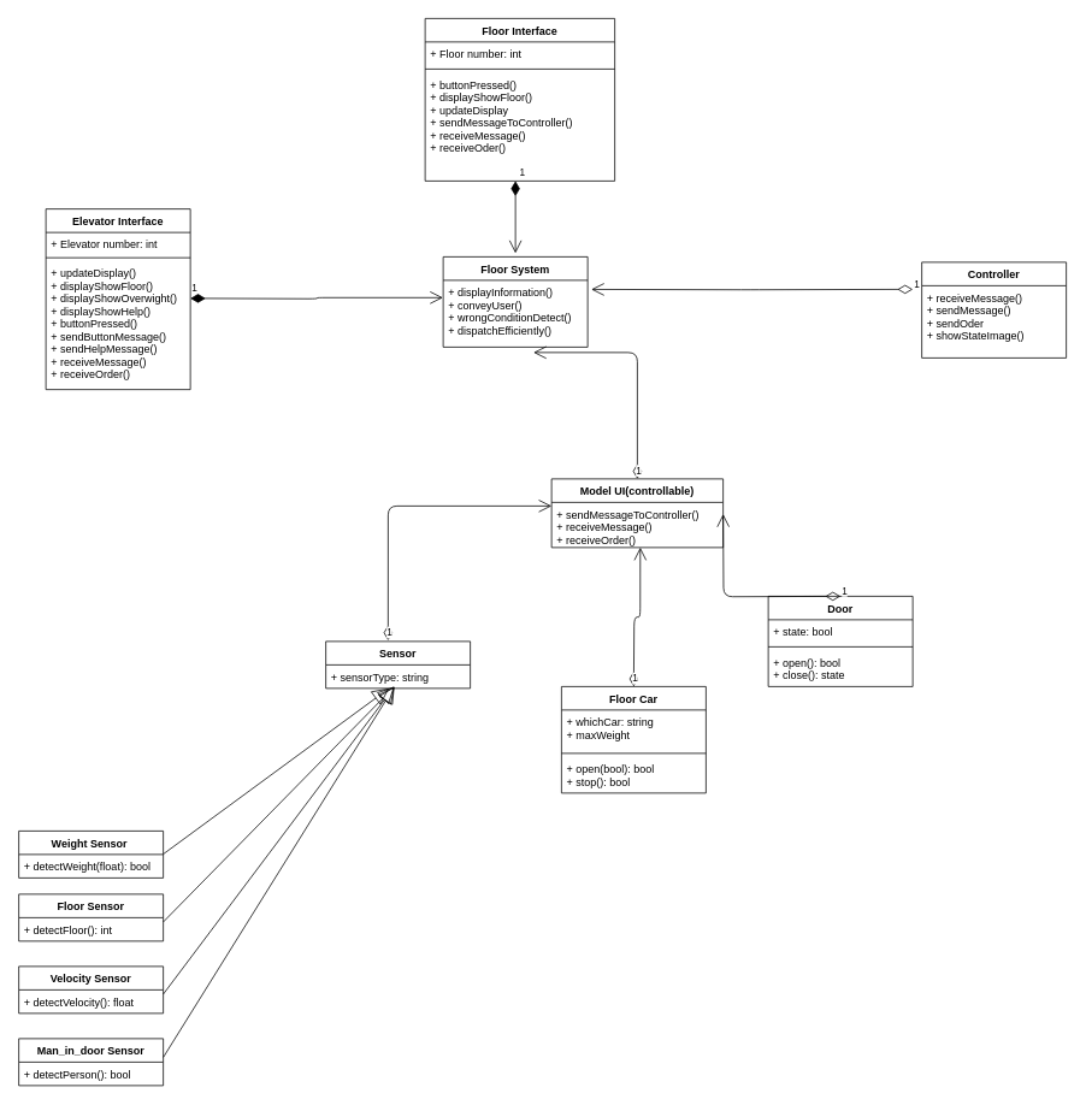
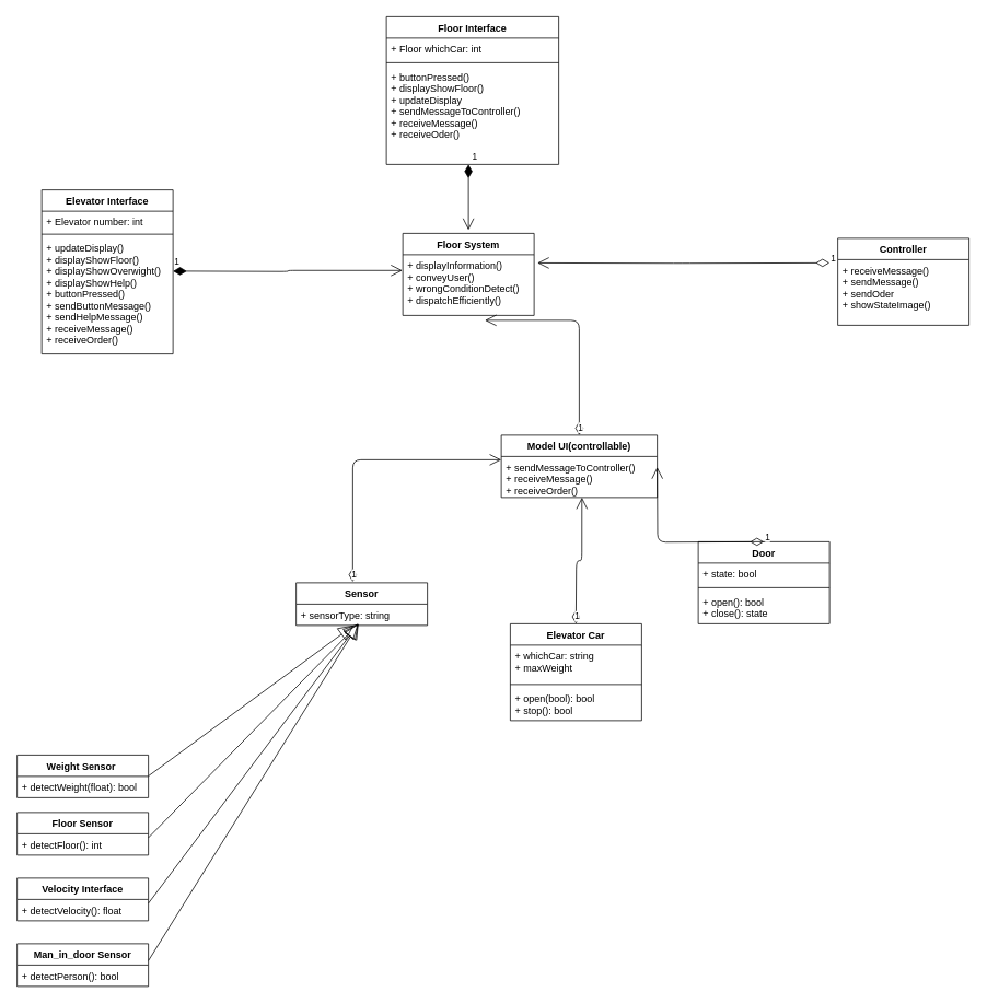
  <mxCell id="0" />
  <mxCell id="1" parent="0" />
  <mxCell id="2" value="Elevator Interface" style="swimlane;fontStyle=1;align=center;verticalAlign=top;childLayout=stackLayout;horizontal=1;startSize=26;horizontalStack=0;resizeParent=1;resizeParentMax=0;resizeLast=0;collapsible=1;marginBottom=0;" vertex="1" parent="1"><mxGeometry x="50" y="231" width="160" height="200" as="geometry" /></mxCell>
  <mxCell id="3" value="+ Elevator number: int" style="text;strokeColor=none;fillColor=none;align=left;verticalAlign=top;spacingLeft=4;spacingRight=4;overflow=hidden;rotatable=0;points=[[0,0.5],[1,0.5]];portConstraint=eastwest;" vertex="1" parent="2"><mxGeometry y="26" width="160" height="24" as="geometry" /></mxCell>
  <mxCell id="4" value="" style="line;strokeWidth=1;fillColor=none;align=left;verticalAlign=middle;spacingTop=-1;spacingLeft=3;spacingRight=3;rotatable=0;labelPosition=right;points=[];portConstraint=eastwest;" vertex="1" parent="2"><mxGeometry y="50" width="160" height="8" as="geometry" /></mxCell>
  <mxCell id="5" value="+ updateDisplay()&#10;+ displayShowFloor()&#10;+ displayShowOverwight()&#10;+ displayShowHelp()&#10;+ buttonPressed()&#10;+ sendButtonMessage()&#10;+ sendHelpMessage()&#10;+ receiveMessage()&#10;+ receiveOrder()" style="text;strokeColor=none;fillColor=none;align=left;verticalAlign=top;spacingLeft=4;spacingRight=4;overflow=hidden;rotatable=0;points=[[0,0.5],[1,0.5]];portConstraint=eastwest;" vertex="1" parent="2"><mxGeometry y="58" width="160" height="142" as="geometry" /></mxCell>
  <mxCell id="6" value="Floor Interface" style="swimlane;fontStyle=1;align=center;verticalAlign=top;childLayout=stackLayout;horizontal=1;startSize=26;horizontalStack=0;resizeParent=1;resizeParentMax=0;resizeLast=0;collapsible=1;marginBottom=0;" vertex="1" parent="1"><mxGeometry x="470" y="20" width="210" height="180" as="geometry" /></mxCell>
- <mxCell id="7" value="+ Floor number: int" style="text;strokeColor=none;fillColor=none;align=left;verticalAlign=top;spacingLeft=4;spacingRight=4;overflow=hidden;rotatable=0;points=[[0,0.5],[1,0.5]];portConstraint=eastwest;" vertex="1" parent="6"><mxGeometry y="26" width="210" height="26" as="geometry" /></mxCell>
+ <mxCell id="7" value="+ Floor whichCar: int" style="text;strokeColor=none;fillColor=none;align=left;verticalAlign=top;spacingLeft=4;spacingRight=4;overflow=hidden;rotatable=0;points=[[0,0.5],[1,0.5]];portConstraint=eastwest;" vertex="1" parent="6"><mxGeometry y="26" width="210" height="26" as="geometry" /></mxCell>
  <mxCell id="8" value="" style="line;strokeWidth=1;fillColor=none;align=left;verticalAlign=middle;spacingTop=-1;spacingLeft=3;spacingRight=3;rotatable=0;labelPosition=right;points=[];portConstraint=eastwest;" vertex="1" parent="6"><mxGeometry y="52" width="210" height="8" as="geometry" /></mxCell>
  <mxCell id="9" value="+ buttonPressed()&#10;+ displayShowFloor()&#10;+ updateDisplay&#10;+ sendMessageToController()&#10;+ receiveMessage()&#10;+ receiveOder()" style="text;strokeColor=none;fillColor=none;align=left;verticalAlign=top;spacingLeft=4;spacingRight=4;overflow=hidden;rotatable=0;points=[[0,0.5],[1,0.5]];portConstraint=eastwest;" vertex="1" parent="6"><mxGeometry y="60" width="210" height="120" as="geometry" /></mxCell>
  <mxCell id="10" value="Model UI(controllable)" style="swimlane;fontStyle=1;align=center;verticalAlign=top;childLayout=stackLayout;horizontal=1;startSize=26;horizontalStack=0;resizeParent=1;resizeParentMax=0;resizeLast=0;collapsible=1;marginBottom=0;" vertex="1" parent="1"><mxGeometry x="610" y="530" width="190" height="76" as="geometry" /></mxCell>
  <mxCell id="11" value="+ sendMessageToController()&#10;+ receiveMessage()&#10;+ receiveOrder()" style="text;strokeColor=none;fillColor=none;align=left;verticalAlign=top;spacingLeft=4;spacingRight=4;overflow=hidden;rotatable=0;points=[[0,0.5],[1,0.5]];portConstraint=eastwest;" vertex="1" parent="10"><mxGeometry y="26" width="190" height="50" as="geometry" /></mxCell>
  <mxCell id="12" value="Controller&#10;" style="swimlane;fontStyle=1;align=center;verticalAlign=top;childLayout=stackLayout;horizontal=1;startSize=26;horizontalStack=0;resizeParent=1;resizeParentMax=0;resizeLast=0;collapsible=1;marginBottom=0;" vertex="1" parent="1"><mxGeometry x="1020" y="290" width="160" height="106" as="geometry" /></mxCell>
  <mxCell id="13" value="+ receiveMessage()&#10;+ sendMessage()&#10;+ sendOder&#10;+ showStateImage()" style="text;strokeColor=none;fillColor=none;align=left;verticalAlign=top;spacingLeft=4;spacingRight=4;overflow=hidden;rotatable=0;points=[[0,0.5],[1,0.5]];portConstraint=eastwest;" vertex="1" parent="12"><mxGeometry y="26" width="160" height="80" as="geometry" /></mxCell>
  <mxCell id="14" value="Sensor" style="swimlane;fontStyle=1;align=center;verticalAlign=top;childLayout=stackLayout;horizontal=1;startSize=26;horizontalStack=0;resizeParent=1;resizeParentMax=0;resizeLast=0;collapsible=1;marginBottom=0;" vertex="1" parent="1"><mxGeometry x="360" y="710" width="160" height="52" as="geometry" /></mxCell>
  <mxCell id="15" value="+ sensorType: string" style="text;strokeColor=none;fillColor=none;align=left;verticalAlign=top;spacingLeft=4;spacingRight=4;overflow=hidden;rotatable=0;points=[[0,0.5],[1,0.5]];portConstraint=eastwest;" vertex="1" parent="14"><mxGeometry y="26" width="160" height="26" as="geometry" /></mxCell>
- <mxCell id="16" value="Floor Car" style="swimlane;fontStyle=1;align=center;verticalAlign=top;childLayout=stackLayout;horizontal=1;startSize=26;horizontalStack=0;resizeParent=1;resizeParentMax=0;resizeLast=0;collapsible=1;marginBottom=0;" vertex="1" parent="1"><mxGeometry x="621" y="760" width="160" height="118" as="geometry" /></mxCell>
+ <mxCell id="16" value="Elevator Car" style="swimlane;fontStyle=1;align=center;verticalAlign=top;childLayout=stackLayout;horizontal=1;startSize=26;horizontalStack=0;resizeParent=1;resizeParentMax=0;resizeLast=0;collapsible=1;marginBottom=0;" vertex="1" parent="1"><mxGeometry x="621" y="760" width="160" height="118" as="geometry" /></mxCell>
  <mxCell id="17" value="1" style="endArrow=open;html=1;endSize=12;startArrow=diamondThin;startSize=14;startFill=0;edgeStyle=orthogonalEdgeStyle;align=left;verticalAlign=bottom;entryX=0.517;entryY=0.999;entryDx=0;entryDy=0;entryPerimeter=0;" edge="1" parent="16" target="11"><mxGeometry x="-1" y="3" relative="1" as="geometry"><mxPoint x="80" as="sourcePoint" /><mxPoint x="240" as="targetPoint" /></mxGeometry></mxCell>
  <mxCell id="18" value="+ whichCar: string&#10;+ maxWeight" style="text;strokeColor=none;fillColor=none;align=left;verticalAlign=top;spacingLeft=4;spacingRight=4;overflow=hidden;rotatable=0;points=[[0,0.5],[1,0.5]];portConstraint=eastwest;" vertex="1" parent="16"><mxGeometry y="26" width="160" height="44" as="geometry" /></mxCell>
  <mxCell id="19" value="" style="line;strokeWidth=1;fillColor=none;align=left;verticalAlign=middle;spacingTop=-1;spacingLeft=3;spacingRight=3;rotatable=0;labelPosition=right;points=[];portConstraint=eastwest;" vertex="1" parent="16"><mxGeometry y="70" width="160" height="8" as="geometry" /></mxCell>
  <mxCell id="20" value="+ open(bool): bool&#10;+ stop(): bool&#10;" style="text;strokeColor=none;fillColor=none;align=left;verticalAlign=top;spacingLeft=4;spacingRight=4;overflow=hidden;rotatable=0;points=[[0,0.5],[1,0.5]];portConstraint=eastwest;" vertex="1" parent="16"><mxGeometry y="78" width="160" height="40" as="geometry" /></mxCell>
  <mxCell id="21" value="Door" style="swimlane;fontStyle=1;align=center;verticalAlign=top;childLayout=stackLayout;horizontal=1;startSize=26;horizontalStack=0;resizeParent=1;resizeParentMax=0;resizeLast=0;collapsible=1;marginBottom=0;" vertex="1" parent="1"><mxGeometry x="850" y="660" width="160" height="100" as="geometry" /></mxCell>
  <mxCell id="22" value="1" style="endArrow=open;html=1;endSize=12;startArrow=diamondThin;startSize=14;startFill=0;edgeStyle=orthogonalEdgeStyle;align=left;verticalAlign=bottom;" edge="1" parent="21"><mxGeometry x="-1" y="3" relative="1" as="geometry"><mxPoint x="80" as="sourcePoint" /><mxPoint x="-50" y="-91.0" as="targetPoint" /></mxGeometry></mxCell>
  <mxCell id="23" value="+ state: bool" style="text;strokeColor=none;fillColor=none;align=left;verticalAlign=top;spacingLeft=4;spacingRight=4;overflow=hidden;rotatable=0;points=[[0,0.5],[1,0.5]];portConstraint=eastwest;" vertex="1" parent="21"><mxGeometry y="26" width="160" height="26" as="geometry" /></mxCell>
  <mxCell id="24" value="" style="line;strokeWidth=1;fillColor=none;align=left;verticalAlign=middle;spacingTop=-1;spacingLeft=3;spacingRight=3;rotatable=0;labelPosition=right;points=[];portConstraint=eastwest;" vertex="1" parent="21"><mxGeometry y="52" width="160" height="8" as="geometry" /></mxCell>
  <mxCell id="25" value="+ open(): bool&#10;+ close(): state" style="text;strokeColor=none;fillColor=none;align=left;verticalAlign=top;spacingLeft=4;spacingRight=4;overflow=hidden;rotatable=0;points=[[0,0.5],[1,0.5]];portConstraint=eastwest;" vertex="1" parent="21"><mxGeometry y="60" width="160" height="40" as="geometry" /></mxCell>
  <mxCell id="26" value="1" style="endArrow=open;html=1;endSize=12;startArrow=diamondThin;startSize=14;startFill=0;edgeStyle=orthogonalEdgeStyle;align=left;verticalAlign=bottom;exitX=0.431;exitY=-0.021;exitDx=0;exitDy=0;exitPerimeter=0;" edge="1" parent="1" source="14"><mxGeometry x="-1" y="3" relative="1" as="geometry"><mxPoint x="430" y="550" as="sourcePoint" /><mxPoint x="610" y="560" as="targetPoint" /><Array as="points"><mxPoint x="429" y="560" /></Array></mxGeometry></mxCell>
  <mxCell id="27" value="Weight Sensor " style="swimlane;fontStyle=1;align=center;verticalAlign=top;childLayout=stackLayout;horizontal=1;startSize=26;horizontalStack=0;resizeParent=1;resizeParentMax=0;resizeLast=0;collapsible=1;marginBottom=0;" vertex="1" parent="1"><mxGeometry x="20" y="920" width="160" height="52" as="geometry" /></mxCell>
  <mxCell id="28" value="+ detectWeight(float): bool" style="text;strokeColor=none;fillColor=none;align=left;verticalAlign=top;spacingLeft=4;spacingRight=4;overflow=hidden;rotatable=0;points=[[0,0.5],[1,0.5]];portConstraint=eastwest;" vertex="1" parent="27"><mxGeometry y="26" width="160" height="26" as="geometry" /></mxCell>
  <mxCell id="29" value="Floor Sensor" style="swimlane;fontStyle=1;align=center;verticalAlign=top;childLayout=stackLayout;horizontal=1;startSize=26;horizontalStack=0;resizeParent=1;resizeParentMax=0;resizeLast=0;collapsible=1;marginBottom=0;" vertex="1" parent="1"><mxGeometry x="20" y="990" width="160" height="52" as="geometry" /></mxCell>
  <mxCell id="30" value="+ detectFloor(): int" style="text;strokeColor=none;fillColor=none;align=left;verticalAlign=top;spacingLeft=4;spacingRight=4;overflow=hidden;rotatable=0;points=[[0,0.5],[1,0.5]];portConstraint=eastwest;" vertex="1" parent="29"><mxGeometry y="26" width="160" height="26" as="geometry" /></mxCell>
- <mxCell id="31" value="Velocity Sensor" style="swimlane;fontStyle=1;align=center;verticalAlign=top;childLayout=stackLayout;horizontal=1;startSize=26;horizontalStack=0;resizeParent=1;resizeParentMax=0;resizeLast=0;collapsible=1;marginBottom=0;" vertex="1" parent="1"><mxGeometry x="20" y="1070" width="160" height="52" as="geometry" /></mxCell>
+ <mxCell id="31" value="Velocity Interface" style="swimlane;fontStyle=1;align=center;verticalAlign=top;childLayout=stackLayout;horizontal=1;startSize=26;horizontalStack=0;resizeParent=1;resizeParentMax=0;resizeLast=0;collapsible=1;marginBottom=0;" vertex="1" parent="1"><mxGeometry x="20" y="1070" width="160" height="52" as="geometry" /></mxCell>
  <mxCell id="32" value="+ detectVelocity(): float" style="text;strokeColor=none;fillColor=none;align=left;verticalAlign=top;spacingLeft=4;spacingRight=4;overflow=hidden;rotatable=0;points=[[0,0.5],[1,0.5]];portConstraint=eastwest;" vertex="1" parent="31"><mxGeometry y="26" width="160" height="26" as="geometry" /></mxCell>
  <mxCell id="33" value="Man_in_door Sensor" style="swimlane;fontStyle=1;align=center;verticalAlign=top;childLayout=stackLayout;horizontal=1;startSize=26;horizontalStack=0;resizeParent=1;resizeParentMax=0;resizeLast=0;collapsible=1;marginBottom=0;" vertex="1" parent="1"><mxGeometry x="20" y="1150" width="160" height="52" as="geometry" /></mxCell>
  <mxCell id="34" value="+ detectPerson(): bool" style="text;strokeColor=none;fillColor=none;align=left;verticalAlign=top;spacingLeft=4;spacingRight=4;overflow=hidden;rotatable=0;points=[[0,0.5],[1,0.5]];portConstraint=eastwest;" vertex="1" parent="33"><mxGeometry y="26" width="160" height="26" as="geometry" /></mxCell>
  <mxCell id="35" value="" style="endArrow=block;endSize=16;endFill=0;html=1;" edge="1" parent="1"><mxGeometry x="-1" y="124" width="160" relative="1" as="geometry"><mxPoint x="180" y="945.58" as="sourcePoint" /><mxPoint x="430" y="762" as="targetPoint" /><mxPoint x="-120" y="94" as="offset" /></mxGeometry></mxCell>
  <mxCell id="36" value="" style="endArrow=block;endSize=16;endFill=0;html=1;entryX=0.475;entryY=0.923;entryDx=0;entryDy=0;entryPerimeter=0;" edge="1" parent="1" target="15"><mxGeometry x="-1" y="124" width="160" relative="1" as="geometry"><mxPoint x="180" y="1020.72" as="sourcePoint" /><mxPoint x="436" y="840" as="targetPoint" /><mxPoint x="-120" y="94" as="offset" /></mxGeometry></mxCell>
  <mxCell id="37" value="" style="endArrow=block;endSize=16;endFill=0;html=1;entryX=0.475;entryY=0.923;entryDx=0;entryDy=0;entryPerimeter=0;" edge="1" parent="1" target="15"><mxGeometry x="-1" y="124" width="160" relative="1" as="geometry"><mxPoint x="180" y="1100.72" as="sourcePoint" /><mxPoint x="436" y="920" as="targetPoint" /><mxPoint x="-120" y="94" as="offset" /></mxGeometry></mxCell>
  <mxCell id="38" value="" style="endArrow=block;endSize=16;endFill=0;html=1;" edge="1" parent="1"><mxGeometry x="-1" y="124" width="160" relative="1" as="geometry"><mxPoint x="180" y="1170.72" as="sourcePoint" /><mxPoint x="436" y="760" as="targetPoint" /><mxPoint x="-120" y="94" as="offset" /></mxGeometry></mxCell>
  <mxCell id="39" value="Floor System&#10;" style="swimlane;fontStyle=1;align=center;verticalAlign=top;childLayout=stackLayout;horizontal=1;startSize=26;horizontalStack=0;resizeParent=1;resizeParentMax=0;resizeLast=0;collapsible=1;marginBottom=0;" vertex="1" parent="1"><mxGeometry x="490" y="284" width="160" height="100" as="geometry" /></mxCell>
  <mxCell id="40" value="+ displayInformation()&#10;+ conveyUser()&#10;+ wrongConditionDetect()&#10;+ dispatchEfficiently()" style="text;strokeColor=none;fillColor=none;align=left;verticalAlign=top;spacingLeft=4;spacingRight=4;overflow=hidden;rotatable=0;points=[[0,0.5],[1,0.5]];portConstraint=eastwest;" vertex="1" parent="39"><mxGeometry y="26" width="160" height="74" as="geometry" /></mxCell>
  <mxCell id="41" value="1" style="endArrow=open;html=1;endSize=12;startArrow=diamondThin;startSize=14;startFill=1;edgeStyle=orthogonalEdgeStyle;align=left;verticalAlign=bottom;entryX=-0.002;entryY=0.26;entryDx=0;entryDy=0;entryPerimeter=0;" edge="1" parent="1" target="40"><mxGeometry x="-1" y="3" relative="1" as="geometry"><mxPoint x="210" y="330" as="sourcePoint" /><mxPoint x="370" y="330" as="targetPoint" /></mxGeometry></mxCell>
  <mxCell id="42" value="1" style="endArrow=open;html=1;endSize=12;startArrow=diamondThin;startSize=14;startFill=1;edgeStyle=orthogonalEdgeStyle;align=left;verticalAlign=bottom;" edge="1" parent="1"><mxGeometry x="-1" y="3" relative="1" as="geometry"><mxPoint x="570" y="200" as="sourcePoint" /><mxPoint x="570" y="280" as="targetPoint" /></mxGeometry></mxCell>
  <mxCell id="43" value="1" style="endArrow=open;html=1;endSize=12;startArrow=diamondThin;startSize=14;startFill=0;edgeStyle=orthogonalEdgeStyle;align=left;verticalAlign=bottom;exitX=0.5;exitY=0;exitDx=0;exitDy=0;entryX=0.625;entryY=1.081;entryDx=0;entryDy=0;entryPerimeter=0;" edge="1" parent="1" source="10" target="40"><mxGeometry x="-1" y="3" relative="1" as="geometry"><mxPoint x="680" y="480" as="sourcePoint" /><mxPoint x="840" y="480" as="targetPoint" /></mxGeometry></mxCell>
  <mxCell id="44" value="1" style="endArrow=open;html=1;endSize=12;startArrow=diamondThin;startSize=14;startFill=0;edgeStyle=orthogonalEdgeStyle;align=left;verticalAlign=bottom;entryX=1.025;entryY=0.136;entryDx=0;entryDy=0;entryPerimeter=0;" edge="1" parent="1" target="40"><mxGeometry x="-1" y="3" relative="1" as="geometry"><mxPoint x="1010" y="320" as="sourcePoint" /><mxPoint x="720" y="320" as="targetPoint" /></mxGeometry></mxCell>
